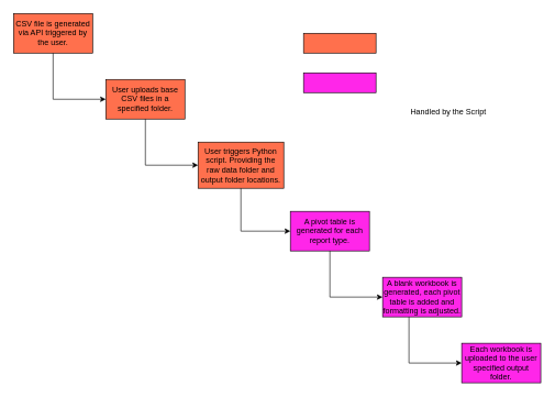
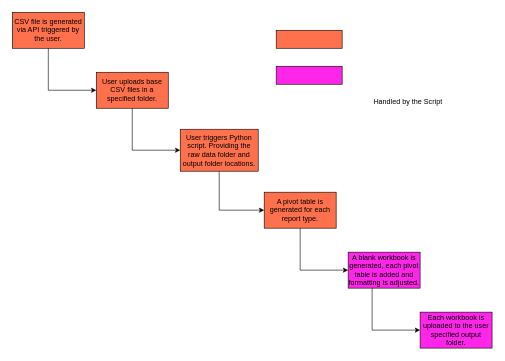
  <mxCell id="0" />
  <mxCell id="1" parent="0" />
  <mxCell id="2" value="CSV file is generated via API triggered by the user." style="rounded=0;whiteSpace=wrap;html=1;fillColor=#FF704D;" vertex="1" parent="1"><mxGeometry x="20" y="20" width="120" height="60" as="geometry" /></mxCell>
  <mxCell id="3" value="" style="endArrow=classic;html=1;rounded=0;exitX=0.5;exitY=1;exitDx=0;exitDy=0;entryX=0;entryY=0.5;entryDx=0;entryDy=0;" edge="1" parent="1" source="2" target="4"><mxGeometry width="50" height="50" relative="1" as="geometry"><mxPoint x="380" y="120" as="sourcePoint" /><mxPoint x="430" y="70" as="targetPoint" /><Array as="points"><mxPoint x="80" y="150" /></Array></mxGeometry></mxCell>
  <mxCell id="4" value="User uploads base CSV files in a specified folder." style="rounded=0;whiteSpace=wrap;html=1;fillColor=#FF704D;" vertex="1" parent="1"><mxGeometry x="160" y="120" width="120" height="60" as="geometry" /></mxCell>
  <mxCell id="5" value="" style="endArrow=classic;html=1;rounded=0;exitX=0.5;exitY=1;exitDx=0;exitDy=0;entryX=0;entryY=0.5;entryDx=0;entryDy=0;" edge="1" parent="1" target="6"><mxGeometry width="50" height="50" relative="1" as="geometry"><mxPoint x="220" y="180" as="sourcePoint" /><mxPoint x="570" y="170" as="targetPoint" /><Array as="points"><mxPoint x="220" y="250" /></Array></mxGeometry></mxCell>
  <mxCell id="6" value="User triggers Python script. Providing the raw data folder and output folder locations." style="rounded=0;whiteSpace=wrap;html=1;fillColor=#FF704D;" vertex="1" parent="1"><mxGeometry x="300" y="215" width="130" height="70" as="geometry" /></mxCell>
  <mxCell id="7" value="" style="endArrow=classic;html=1;rounded=0;entryX=0;entryY=0.5;entryDx=0;entryDy=0;exitX=0.5;exitY=1;exitDx=0;exitDy=0;" edge="1" parent="1" target="8" source="6"><mxGeometry width="50" height="50" relative="1" as="geometry"><mxPoint x="360" y="300" as="sourcePoint" /><mxPoint x="710" y="270" as="targetPoint" /><Array as="points"><mxPoint x="365" y="350" /></Array></mxGeometry></mxCell>
- <mxCell id="8" value="A pivot table is generated for each report type." style="rounded=0;whiteSpace=wrap;html=1;fillColor=#FF26E9;" vertex="1" parent="1"><mxGeometry x="440" y="320" width="120" height="60" as="geometry" /></mxCell>
+ <mxCell id="8" value="A pivot table is generated for each report type." style="rounded=0;whiteSpace=wrap;html=1;fillColor=#ff704d;" vertex="1" parent="1"><mxGeometry x="440" y="320" width="120" height="60" as="geometry" /></mxCell>
  <mxCell id="9" value="" style="endArrow=classic;html=1;rounded=0;exitX=0.5;exitY=1;exitDx=0;exitDy=0;entryX=0;entryY=0.5;entryDx=0;entryDy=0;" edge="1" parent="1" target="10"><mxGeometry width="50" height="50" relative="1" as="geometry"><mxPoint x="500" y="380" as="sourcePoint" /><mxPoint x="850" y="370" as="targetPoint" /><Array as="points"><mxPoint x="500" y="450" /></Array></mxGeometry></mxCell>
  <mxCell id="10" value="A blank workbook is generated, each pivot table is added and formatting is adjusted." style="rounded=0;whiteSpace=wrap;html=1;fillColor=#FF26E9;" vertex="1" parent="1"><mxGeometry x="580" y="420" width="120" height="60" as="geometry" /></mxCell>
  <mxCell id="11" value="" style="endArrow=classic;html=1;rounded=0;exitX=0.5;exitY=1;exitDx=0;exitDy=0;entryX=0;entryY=0.5;entryDx=0;entryDy=0;" edge="1" parent="1" target="12"><mxGeometry width="50" height="50" relative="1" as="geometry"><mxPoint x="620" y="480" as="sourcePoint" /><mxPoint x="970" y="470" as="targetPoint" /><Array as="points"><mxPoint x="620" y="550" /></Array></mxGeometry></mxCell>
  <mxCell id="12" value="Each workbook is uploaded to the user specified output folder." style="rounded=0;whiteSpace=wrap;html=1;fillColor=#FF26E9;" vertex="1" parent="1"><mxGeometry x="700" y="520" width="120" height="60" as="geometry" /></mxCell>
  <mxCell id="13" value="" style="rounded=0;whiteSpace=wrap;html=1;fillColor=#FF704D;" vertex="1" parent="1"><mxGeometry x="460" y="50" width="110" height="30" as="geometry" /></mxCell>
  <mxCell id="14" value="" style="rounded=0;whiteSpace=wrap;html=1;fillColor=#FF26E9;" vertex="1" parent="1"><mxGeometry x="460" y="110" width="110" height="30" as="geometry" /></mxCell>
  <mxCell id="15" value="Handled by the Script" style="text;html=1;align=center;verticalAlign=middle;whiteSpace=wrap;rounded=0;" vertex="1" parent="1"><mxGeometry x="585" y="155" width="190" height="30" as="geometry" /></mxCell>
